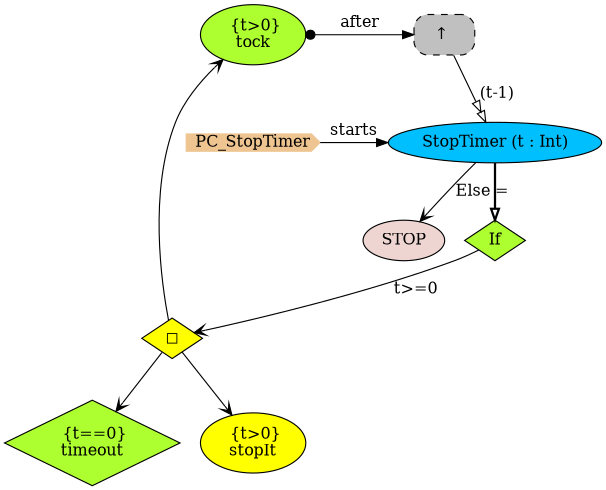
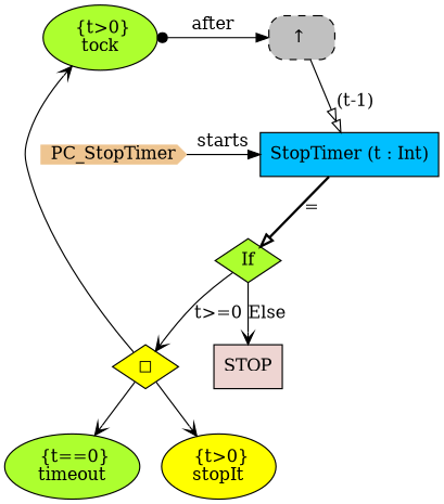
  digraph {
    node [fillcolor=greenyellow shape=ellipse style=filled]
    edge [arrowhead=open]
    n1 [fillcolor=gray label="↑ " shape=rectangle style="rounded,filled,dashed"]
    n2 [label=" {t>0}\ntock"]
    n3 [color=burlywood2 height=.2 label=PC_StopTimer shape=cds width=.2 fillcolor=""]
-   n4 [fillcolor=deepskyblue label="StopTimer (t : Int)"]
+   n4 [fillcolor=deepskyblue label="StopTimer (t : Int)" shape=box]
    n5 [label=If shape=diamond]
    n6 [fillcolor=yellow label="◻︎" shape=diamond]
-   n7 [fillcolor=mistyrose2 label=STOP]
-   n8 [label=" {t==0}\ntimeout" shape=diamond]
+   n7 [fillcolor=mistyrose2 label=STOP shape=box]
+   n8 [label=" {t==0}\ntimeout"]
    n9 [fillcolor=yellow label=" {t>0}\nstopIt"]
    subgraph sub_1 {
      rank=same
      n1
      n2
    }
    subgraph sub_2 {
      rank=same
      n3
      n4
    }
    n1 -> n4 [arrowhead=normalnormal fillcolor=white label=" (t-1)"]
    n2 -> n1 [arrowtail=dot dir=both label=after arrowhead=""]
    n3 -> n4 [label=starts arrowhead=""]
    n4 -> n5 [arrowhead=onormal label="=" penwidth=2]
    n5 -> n6 [label="t>=0"]
-   n4 -> n7 [label=Else]
+   n5 -> n7 [label=Else]
    n6 -> n2
    n6 -> n8
    n6 -> n9
  }
